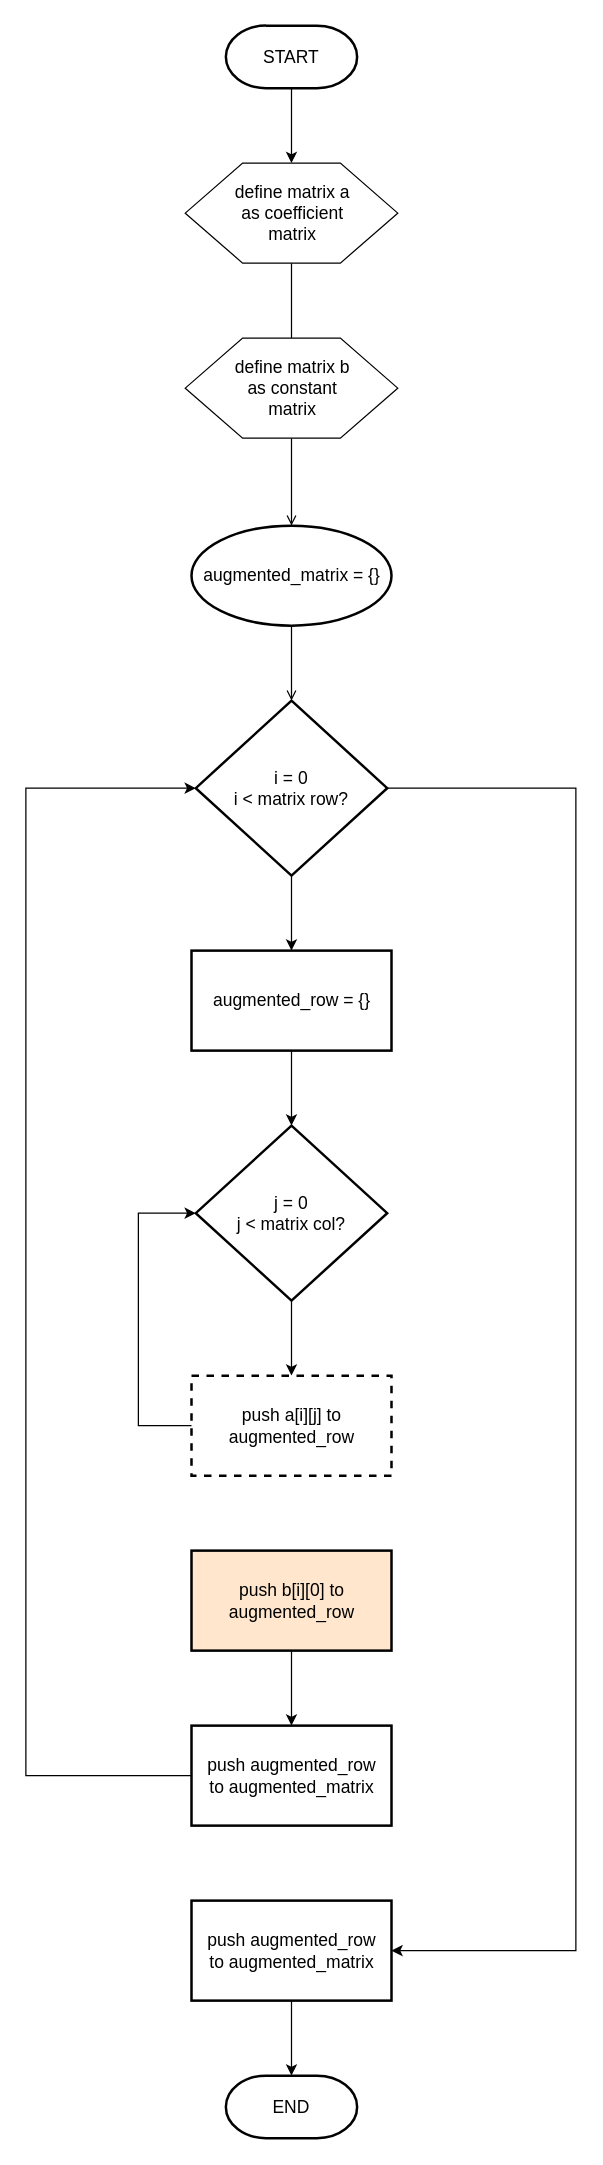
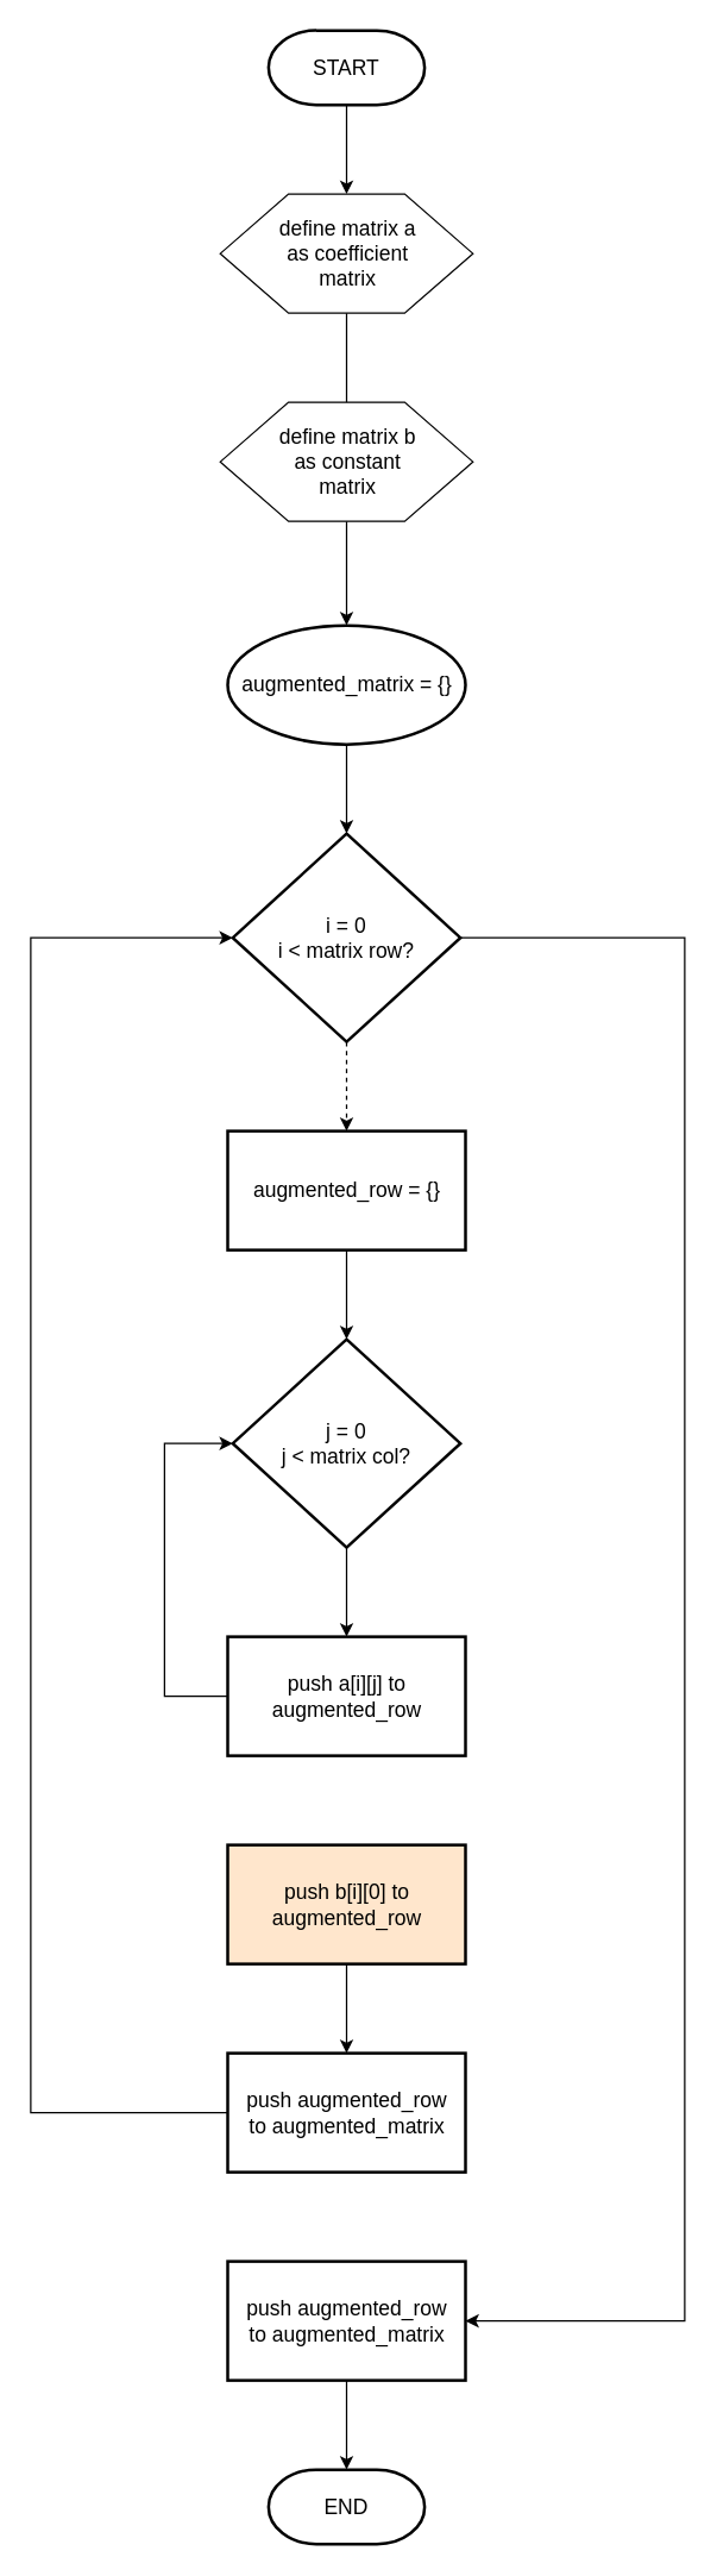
  <mxCell id="0" />
  <mxCell id="1" parent="0" />
  <mxCell id="2" value="" style="edgeStyle=orthogonalEdgeStyle;rounded=0;orthogonalLoop=1;jettySize=auto;html=1;" edge="1" parent="1" source="3" target="5"><mxGeometry relative="1" as="geometry" /></mxCell>
  <mxCell id="3" value="START" style="strokeWidth=2;html=1;shape=mxgraph.flowchart.terminator;whiteSpace=wrap;fontSize=14;" vertex="1" parent="1"><mxGeometry x="180" y="20" width="105" height="50" as="geometry" /></mxCell>
  <mxCell id="4" value="" style="edgeStyle=orthogonalEdgeStyle;rounded=0;orthogonalLoop=1;jettySize=auto;html=1;endArrow=none;" edge="1" parent="1" source="5" target="7"><mxGeometry relative="1" as="geometry" /></mxCell>
  <mxCell id="5" value="define matrix a&lt;div&gt;as coefficient&lt;/div&gt;&lt;div&gt;matrix&lt;/div&gt;" style="verticalLabelPosition=middle;verticalAlign=middle;html=1;shape=hexagon;perimeter=hexagonPerimeter2;arcSize=6;size=0.27;labelPosition=center;align=center;fontSize=14;" vertex="1" parent="1"><mxGeometry x="147.5" y="130" width="170" height="80" as="geometry" /></mxCell>
- <mxCell id="6" value="" style="edgeStyle=orthogonalEdgeStyle;rounded=0;orthogonalLoop=1;jettySize=auto;html=1;endArrow=open;" edge="1" parent="1" source="7" target="21"><mxGeometry relative="1" as="geometry" /></mxCell>
+ <mxCell id="6" value="" style="edgeStyle=orthogonalEdgeStyle;rounded=0;orthogonalLoop=1;jettySize=auto;html=1;" edge="1" parent="1" source="7" target="21"><mxGeometry relative="1" as="geometry" /></mxCell>
  <mxCell id="7" value="define matrix b&lt;div&gt;as constant&lt;/div&gt;&lt;div&gt;matrix&lt;/div&gt;" style="verticalLabelPosition=middle;verticalAlign=middle;html=1;shape=hexagon;perimeter=hexagonPerimeter2;arcSize=6;size=0.27;labelPosition=center;align=center;fontSize=14;" vertex="1" parent="1"><mxGeometry x="147.5" y="270" width="170" height="80" as="geometry" /></mxCell>
- <mxCell id="8" value="" style="edgeStyle=orthogonalEdgeStyle;rounded=0;orthogonalLoop=1;jettySize=auto;html=1;" edge="1" parent="1" source="10" target="12"><mxGeometry relative="1" as="geometry" /></mxCell>
+ <mxCell id="8" value="" style="edgeStyle=orthogonalEdgeStyle;rounded=0;orthogonalLoop=1;jettySize=auto;html=1;dashed=1;" edge="1" parent="1" source="10" target="12"><mxGeometry relative="1" as="geometry" /></mxCell>
  <mxCell id="9" style="edgeStyle=orthogonalEdgeStyle;rounded=0;orthogonalLoop=1;jettySize=auto;html=1;exitX=1;exitY=0.5;exitDx=0;exitDy=0;exitPerimeter=0;entryX=1;entryY=0.5;entryDx=0;entryDy=0;" edge="1" parent="1" source="10" target="24"><mxGeometry relative="1" as="geometry"><Array as="points"><mxPoint x="460" y="630" /><mxPoint x="460" y="1560" /></Array></mxGeometry></mxCell>
  <mxCell id="10" value="i = 0&lt;div&gt;i &amp;lt; matrix row?&lt;/div&gt;" style="strokeWidth=2;html=1;shape=mxgraph.flowchart.decision;whiteSpace=wrap;fontSize=14;" vertex="1" parent="1"><mxGeometry x="155.93" y="560" width="153.13" height="140" as="geometry" /></mxCell>
  <mxCell id="11" value="" style="edgeStyle=orthogonalEdgeStyle;rounded=0;orthogonalLoop=1;jettySize=auto;html=1;" edge="1" parent="1" source="12" target="14"><mxGeometry relative="1" as="geometry" /></mxCell>
  <mxCell id="12" value="augmented_row = {}" style="rounded=1;whiteSpace=wrap;html=1;absoluteArcSize=1;arcSize=0;strokeWidth=2;fontSize=14;" vertex="1" parent="1"><mxGeometry x="152.5" y="760" width="160" height="80" as="geometry" /></mxCell>
  <mxCell id="13" value="" style="edgeStyle=orthogonalEdgeStyle;rounded=0;orthogonalLoop=1;jettySize=auto;html=1;" edge="1" parent="1" source="14" target="15"><mxGeometry relative="1" as="geometry" /></mxCell>
  <mxCell id="14" value="j = 0&lt;div&gt;j &amp;lt; matrix col?&lt;/div&gt;" style="strokeWidth=2;html=1;shape=mxgraph.flowchart.decision;whiteSpace=wrap;fontSize=14;" vertex="1" parent="1"><mxGeometry x="155.93" y="900" width="153.13" height="140" as="geometry" /></mxCell>
- <mxCell id="15" value="push a[i][j] to&lt;div&gt;augmented_row&lt;/div&gt;" style="rounded=1;whiteSpace=wrap;html=1;absoluteArcSize=1;arcSize=0;strokeWidth=2;fontSize=14;dashed=1;" vertex="1" parent="1"><mxGeometry x="152.5" y="1100" width="160" height="80" as="geometry" /></mxCell>
+ <mxCell id="15" value="push a[i][j] to&lt;div&gt;augmented_row&lt;/div&gt;" style="rounded=1;whiteSpace=wrap;html=1;absoluteArcSize=1;arcSize=0;strokeWidth=2;fontSize=14;" vertex="1" parent="1"><mxGeometry x="152.5" y="1100" width="160" height="80" as="geometry" /></mxCell>
  <mxCell id="16" style="edgeStyle=orthogonalEdgeStyle;rounded=0;orthogonalLoop=1;jettySize=auto;html=1;exitX=0;exitY=0.5;exitDx=0;exitDy=0;entryX=0;entryY=0.5;entryDx=0;entryDy=0;entryPerimeter=0;" edge="1" parent="1" source="15" target="14"><mxGeometry relative="1" as="geometry"><Array as="points"><mxPoint x="110" y="1140" /><mxPoint x="110" y="970" /></Array></mxGeometry></mxCell>
  <mxCell id="17" value="" style="edgeStyle=orthogonalEdgeStyle;rounded=0;orthogonalLoop=1;jettySize=auto;html=1;" edge="1" parent="1" source="18" target="19"><mxGeometry relative="1" as="geometry" /></mxCell>
  <mxCell id="18" value="push b[i][0] to&lt;div&gt;augmented_row&lt;/div&gt;" style="rounded=1;whiteSpace=wrap;html=1;absoluteArcSize=1;arcSize=0;strokeWidth=2;fontSize=14;fillColor=#ffe6cc;" vertex="1" parent="1"><mxGeometry x="152.5" y="1240" width="160" height="80" as="geometry" /></mxCell>
  <mxCell id="19" value="push augmented_row&lt;div&gt;to augmented_matrix&lt;/div&gt;" style="rounded=1;whiteSpace=wrap;html=1;absoluteArcSize=1;arcSize=0;strokeWidth=2;fontSize=14;" vertex="1" parent="1"><mxGeometry x="152.5" y="1380" width="160" height="80" as="geometry" /></mxCell>
- <mxCell id="20" value="" style="edgeStyle=orthogonalEdgeStyle;rounded=0;orthogonalLoop=1;jettySize=auto;html=1;endArrow=open;" edge="1" parent="1" source="21" target="10"><mxGeometry relative="1" as="geometry" /></mxCell>
+ <mxCell id="20" value="" style="edgeStyle=orthogonalEdgeStyle;rounded=0;orthogonalLoop=1;jettySize=auto;html=1;" edge="1" parent="1" source="21" target="10"><mxGeometry relative="1" as="geometry" /></mxCell>
  <mxCell id="21" value="augmented_matrix = {}" style="ellipse;whiteSpace=wrap;html=1;absoluteArcSize=1;arcSize=0;strokeWidth=2;fontSize=14;" vertex="1" parent="1"><mxGeometry x="152.5" y="420" width="160" height="80" as="geometry" /></mxCell>
  <mxCell id="22" style="edgeStyle=orthogonalEdgeStyle;rounded=0;orthogonalLoop=1;jettySize=auto;html=1;exitX=0;exitY=0.5;exitDx=0;exitDy=0;entryX=0;entryY=0.5;entryDx=0;entryDy=0;entryPerimeter=0;" edge="1" parent="1" source="19" target="10"><mxGeometry relative="1" as="geometry"><Array as="points"><mxPoint x="20" y="1420" /><mxPoint x="20" y="630" /></Array></mxGeometry></mxCell>
  <mxCell id="23" value="" style="edgeStyle=orthogonalEdgeStyle;rounded=0;orthogonalLoop=1;jettySize=auto;html=1;" edge="1" parent="1" source="24" target="25"><mxGeometry relative="1" as="geometry" /></mxCell>
  <mxCell id="24" value="push augmented_row&lt;div&gt;to augmented_matrix&lt;/div&gt;" style="rounded=1;whiteSpace=wrap;html=1;absoluteArcSize=1;arcSize=0;strokeWidth=2;fontSize=14;" vertex="1" parent="1"><mxGeometry x="152.5" y="1520" width="160" height="80" as="geometry" /></mxCell>
  <mxCell id="25" value="END" style="strokeWidth=2;html=1;shape=mxgraph.flowchart.terminator;whiteSpace=wrap;fontSize=14;" vertex="1" parent="1"><mxGeometry x="180" y="1660" width="105" height="50" as="geometry" /></mxCell>
